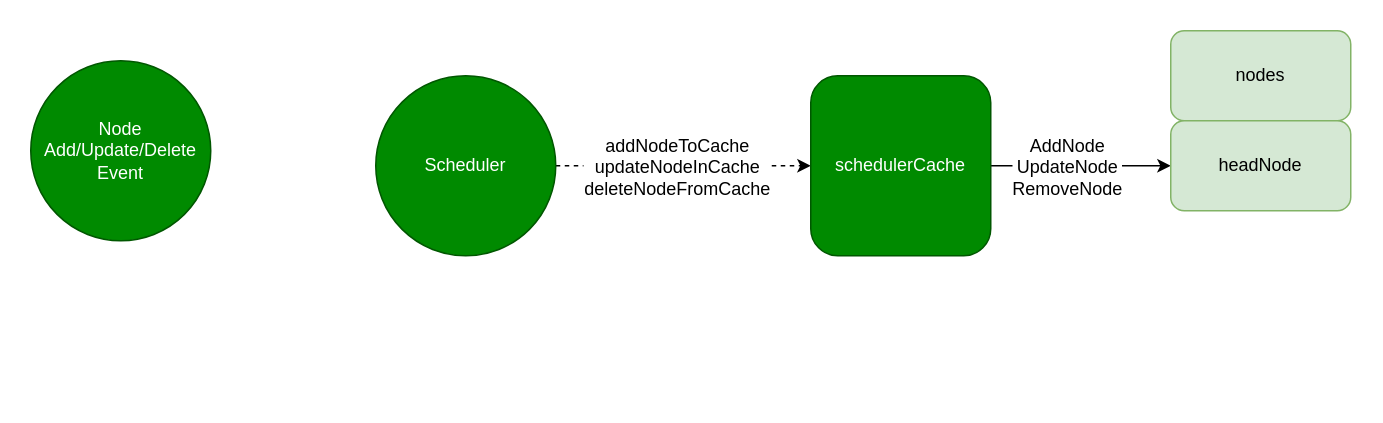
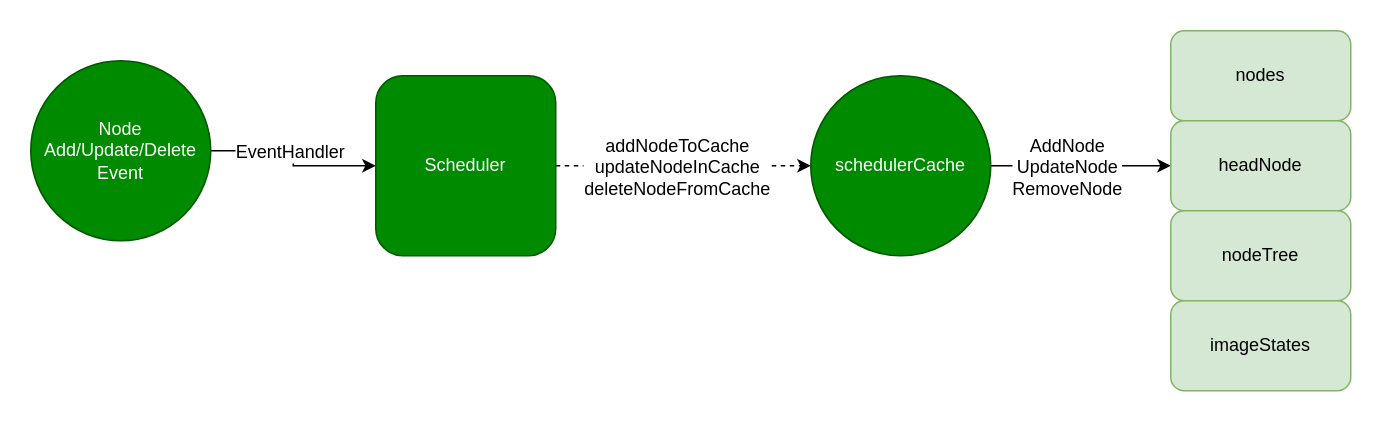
  <mxCell id="0" />
  <mxCell id="1" parent="0" />
+ <mxCell id="2" style="edgeStyle=orthogonalEdgeStyle;rounded=0;orthogonalLoop=1;jettySize=auto;html=1;entryX=0;entryY=0.5;entryDx=0;entryDy=0;" edge="1" parent="1" source="4" target="7"><mxGeometry relative="1" as="geometry" /></mxCell>
+ <mxCell id="3" value="EventHandler" style="text;html=1;align=center;verticalAlign=middle;resizable=0;points=[];labelBackgroundColor=#ffffff;" vertex="1" connectable="0" parent="2"><mxGeometry x="-0.437" y="-1" relative="1" as="geometry"><mxPoint x="18" y="-1" as="offset" /></mxGeometry></mxCell>
  <mxCell id="4" value="Node&lt;br&gt;Add/Update/Delete&lt;br&gt;Event" style="ellipse;whiteSpace=wrap;html=1;aspect=fixed;fillColor=#008a00;strokeColor=#005700;fontColor=#ffffff;" vertex="1" parent="1"><mxGeometry x="20" y="40" width="120" height="120" as="geometry" /></mxCell>
  <mxCell id="5" style="edgeStyle=orthogonalEdgeStyle;rounded=0;orthogonalLoop=1;jettySize=auto;html=1;entryX=0;entryY=0.5;entryDx=0;entryDy=0;dashed=1;" edge="1" parent="1" source="7" target="10"><mxGeometry relative="1" as="geometry" /></mxCell>
  <mxCell id="6" value="addNodeToCache&lt;br&gt;updateNodeInCache&lt;br&gt;deleteNodeFromCache" style="text;html=1;align=center;verticalAlign=middle;resizable=0;points=[];labelBackgroundColor=#ffffff;" vertex="1" connectable="0" parent="5"><mxGeometry x="-0.367" y="-1" relative="1" as="geometry"><mxPoint x="26" y="-1" as="offset" /></mxGeometry></mxCell>
- <mxCell id="7" value="Scheduler" style="ellipse;whiteSpace=wrap;html=1;aspect=fixed;fillColor=#008a00;strokeColor=#005700;fontColor=#ffffff;" vertex="1" parent="1"><mxGeometry x="250" y="50" width="120" height="120" as="geometry" /></mxCell>
+ <mxCell id="7" value="Scheduler" style="whiteSpace=wrap;html=1;aspect=fixed;fillColor=#008a00;strokeColor=#005700;fontColor=#ffffff;rounded=1;" vertex="1" parent="1"><mxGeometry x="250" y="50" width="120" height="120" as="geometry" /></mxCell>
  <mxCell id="8" style="edgeStyle=orthogonalEdgeStyle;rounded=0;orthogonalLoop=1;jettySize=auto;html=1;entryX=0;entryY=0.5;entryDx=0;entryDy=0;" edge="1" parent="1" source="10" target="12"><mxGeometry relative="1" as="geometry" /></mxCell>
  <mxCell id="9" value="AddNode&lt;br&gt;UpdateNode&lt;br&gt;RemoveNode" style="text;html=1;align=center;verticalAlign=middle;resizable=0;points=[];labelBackgroundColor=#ffffff;" vertex="1" connectable="0" parent="8"><mxGeometry x="-0.453" y="2" relative="1" as="geometry"><mxPoint x="17" y="2" as="offset" /></mxGeometry></mxCell>
- <mxCell id="10" value="schedulerCache" style="whiteSpace=wrap;html=1;aspect=fixed;fillColor=#008a00;strokeColor=#005700;fontColor=#ffffff;rounded=1;" vertex="1" parent="1"><mxGeometry x="540" y="50" width="120" height="120" as="geometry" /></mxCell>
+ <mxCell id="10" value="schedulerCache" style="ellipse;whiteSpace=wrap;html=1;aspect=fixed;fillColor=#008a00;strokeColor=#005700;fontColor=#ffffff;" vertex="1" parent="1"><mxGeometry x="540" y="50" width="120" height="120" as="geometry" /></mxCell>
  <mxCell id="11" value="nodes" style="rounded=1;whiteSpace=wrap;html=1;fillColor=#d5e8d4;strokeColor=#82b366;" vertex="1" parent="1"><mxGeometry x="780" y="20" width="120" height="60" as="geometry" /></mxCell>
  <mxCell id="12" value="headNode" style="rounded=1;whiteSpace=wrap;html=1;fillColor=#d5e8d4;strokeColor=#82b366;" vertex="1" parent="1"><mxGeometry x="780" y="80" width="120" height="60" as="geometry" /></mxCell>
+ <mxCell id="13" value="nodeTree" style="rounded=1;whiteSpace=wrap;html=1;fillColor=#d5e8d4;strokeColor=#82b366;" vertex="1" parent="1"><mxGeometry x="780" y="140" width="120" height="60" as="geometry" /></mxCell>
+ <mxCell id="14" value="imageStates" style="rounded=1;whiteSpace=wrap;html=1;fillColor=#d5e8d4;strokeColor=#82b366;" vertex="1" parent="1"><mxGeometry x="780" y="200" width="120" height="60" as="geometry" /></mxCell>
